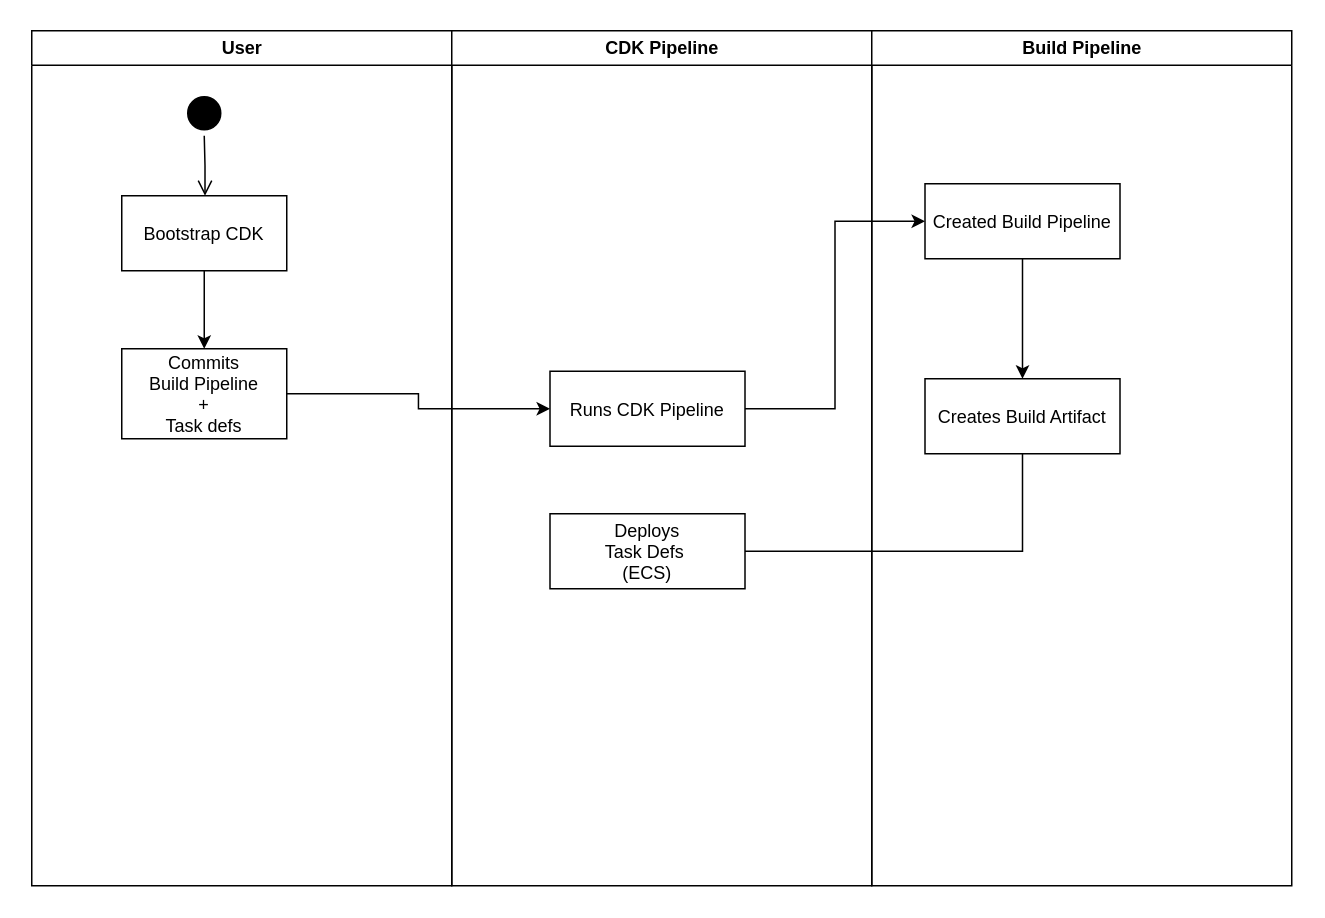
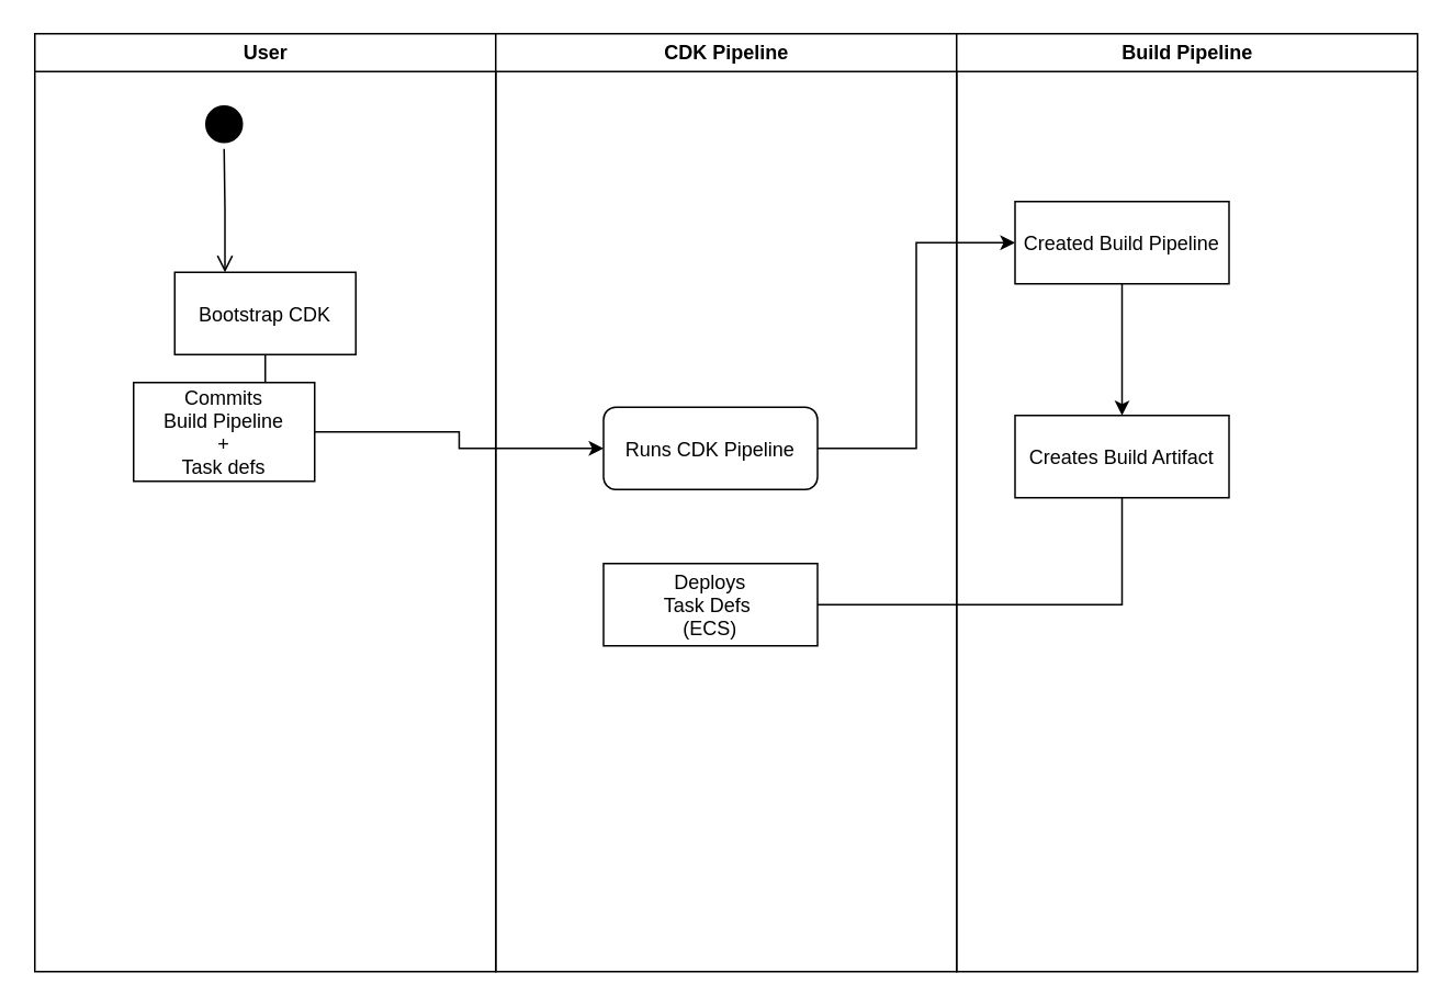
  <mxCell id="0" />
  <mxCell id="1" parent="0" />
  <mxCell id="2" value="User" style="swimlane;whiteSpace=wrap" parent="1" vertex="1"><mxGeometry x="20.5" y="20" width="280" height="570" as="geometry" /></mxCell>
  <mxCell id="3" value="" style="ellipse;shape=startState;fillColor=#000000;strokeColor=#000000;" parent="2" vertex="1"><mxGeometry x="100" y="40" width="30" height="30" as="geometry" /></mxCell>
  <mxCell id="4" value="" style="edgeStyle=elbowEdgeStyle;elbow=horizontal;verticalAlign=bottom;endArrow=open;endSize=8;strokeColor=#000000;endFill=1;rounded=0" parent="2" source="3" target="6" edge="1"><mxGeometry x="100" y="40" as="geometry"><mxPoint x="115" y="110" as="targetPoint" /></mxGeometry></mxCell>
  <mxCell id="5" value="" style="edgeStyle=orthogonalEdgeStyle;rounded=0;orthogonalLoop=1;jettySize=auto;html=1;" edge="1" parent="2" source="6" target="7"><mxGeometry relative="1" as="geometry" /></mxCell>
- <mxCell id="6" value="Bootstrap CDK" style="" parent="2" vertex="1"><mxGeometry x="60" y="110" width="110" height="50" as="geometry" /></mxCell>
+ <mxCell id="6" value="Bootstrap CDK" style="" parent="2" vertex="1"><mxGeometry x="85" y="145" width="110" height="50" as="geometry" /></mxCell>
  <mxCell id="7" value="Commits &#10;Build Pipeline &#10;+ &#10;Task defs" style="" vertex="1" parent="2"><mxGeometry x="60" y="212" width="110" height="60" as="geometry" /></mxCell>
  <mxCell id="8" value="CDK Pipeline" style="swimlane;whiteSpace=wrap" parent="1" vertex="1"><mxGeometry x="300.5" y="20" width="280" height="570" as="geometry" /></mxCell>
  <mxCell id="9" value="Deploys &#10;Task Defs &#10;(ECS)" style="" vertex="1" parent="8"><mxGeometry x="65.5" y="322" width="130" height="50" as="geometry" /></mxCell>
  <mxCell id="10" value="Build Pipeline" style="swimlane;whiteSpace=wrap" parent="1" vertex="1"><mxGeometry x="580.5" y="20" width="280" height="570" as="geometry" /></mxCell>
  <mxCell id="11" value="" style="edgeStyle=orthogonalEdgeStyle;rounded=0;orthogonalLoop=1;jettySize=auto;html=1;entryX=0;entryY=0.5;entryDx=0;entryDy=0;" edge="1" parent="1" source="12" target="14"><mxGeometry relative="1" as="geometry" /></mxCell>
- <mxCell id="12" value="Runs CDK Pipeline" style="" vertex="1" parent="1"><mxGeometry x="366" y="247" width="130" height="50" as="geometry" /></mxCell>
+ <mxCell id="12" value="Runs CDK Pipeline" style="rounded=1;" vertex="1" parent="1"><mxGeometry x="366" y="247" width="130" height="50" as="geometry" /></mxCell>
  <mxCell id="13" value="" style="edgeStyle=orthogonalEdgeStyle;rounded=0;orthogonalLoop=1;jettySize=auto;html=1;" edge="1" parent="1" source="14" target="16"><mxGeometry relative="1" as="geometry" /></mxCell>
  <mxCell id="14" value="Created Build Pipeline" style="" vertex="1" parent="1"><mxGeometry x="616" y="122" width="130" height="50" as="geometry" /></mxCell>
  <mxCell id="15" value="" style="edgeStyle=orthogonalEdgeStyle;rounded=0;orthogonalLoop=1;jettySize=auto;html=1;entryX=1;entryY=0.5;entryDx=0;entryDy=0;exitX=0.5;exitY=1;exitDx=0;exitDy=0;endArrow=none;" edge="1" parent="1" source="16" target="9"><mxGeometry relative="1" as="geometry" /></mxCell>
  <mxCell id="16" value="Creates Build Artifact" style="" vertex="1" parent="1"><mxGeometry x="616" y="252" width="130" height="50" as="geometry" /></mxCell>
  <mxCell id="17" value="" style="edgeStyle=orthogonalEdgeStyle;rounded=0;orthogonalLoop=1;jettySize=auto;html=1;" edge="1" parent="1" source="7" target="12"><mxGeometry relative="1" as="geometry" /></mxCell>
